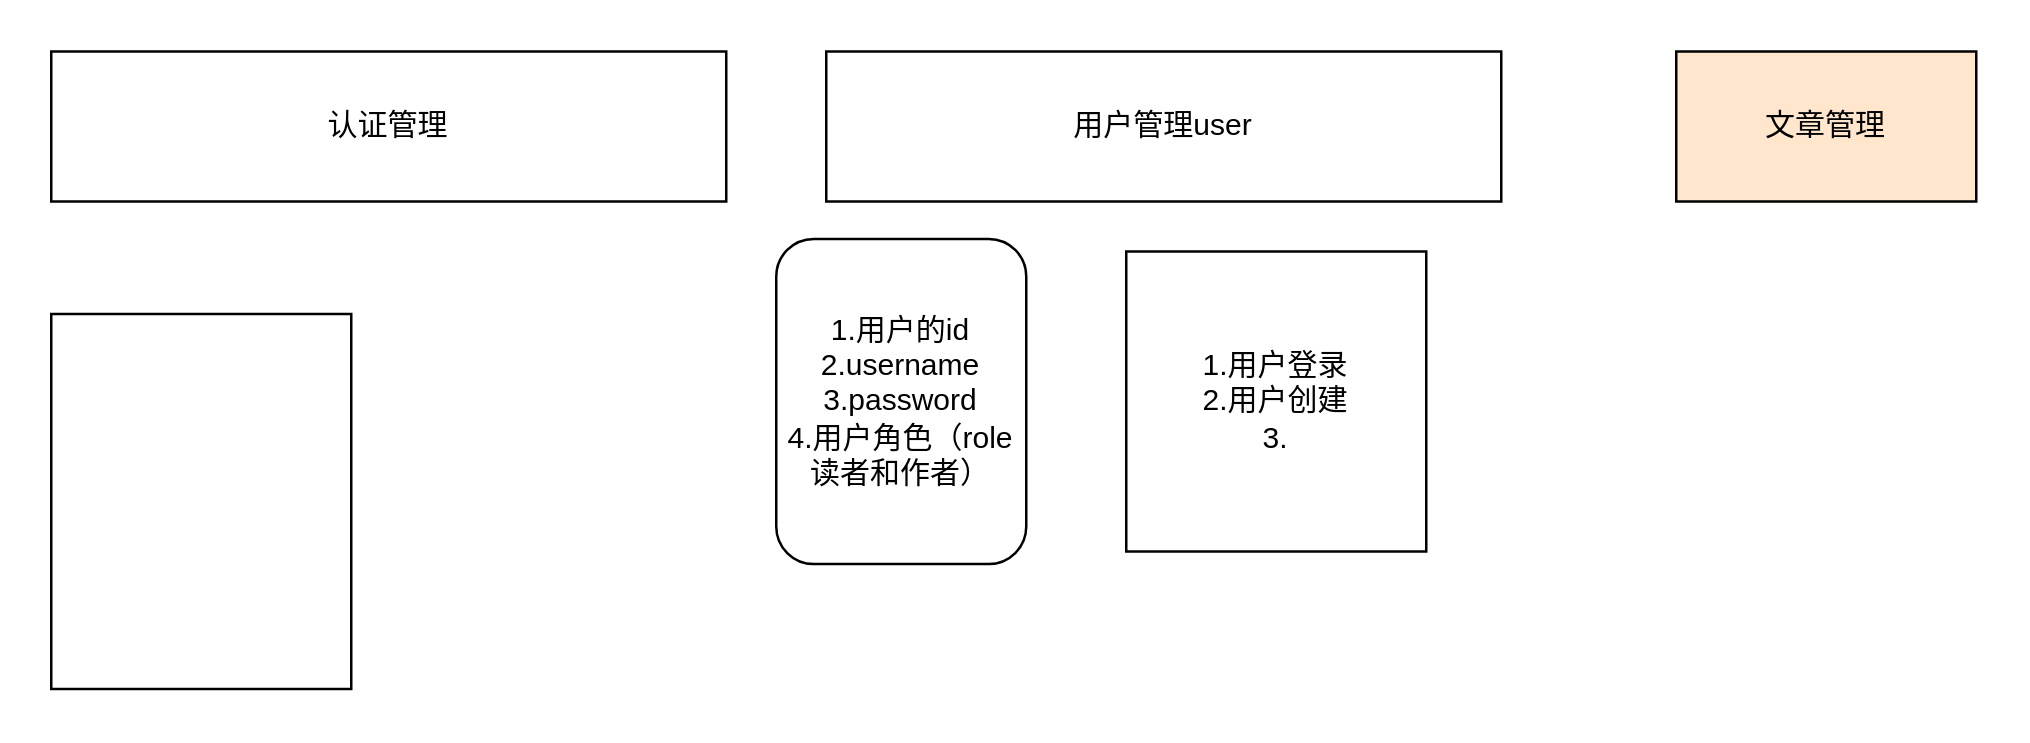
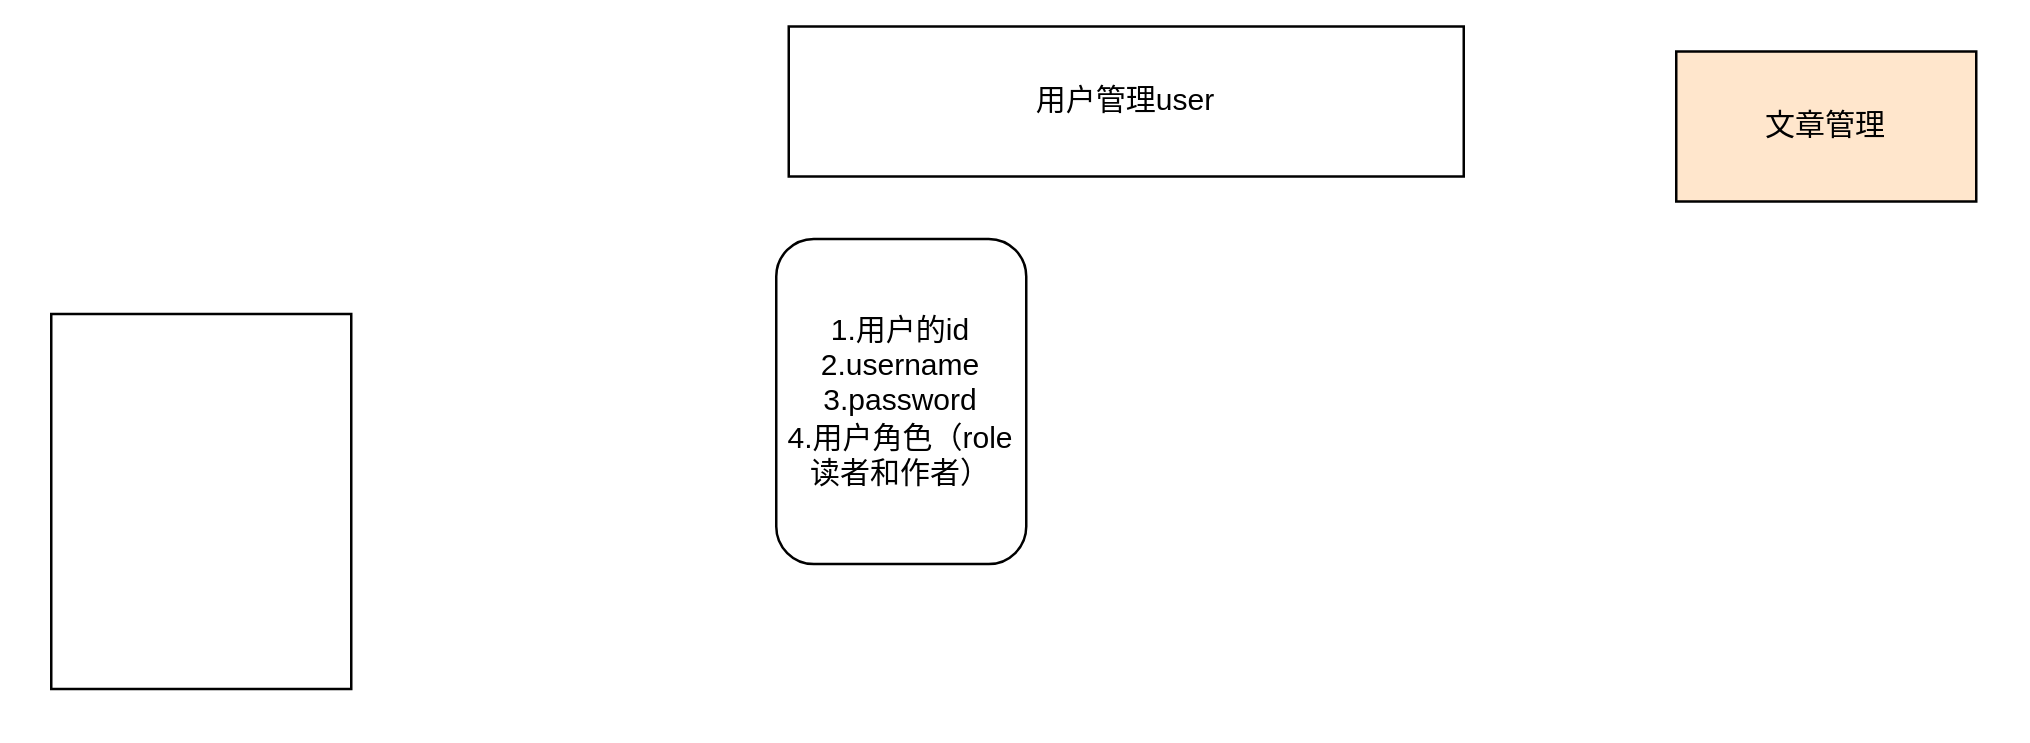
  <mxCell id="0" />
  <mxCell id="1" parent="0" />
- <mxCell id="2" value="用户管理user" style="rounded=0;whiteSpace=wrap;html=1;" vertex="1" parent="1"><mxGeometry x="330" y="20" width="270" height="60" as="geometry" /></mxCell>
- <mxCell id="3" value="认证管理" style="rounded=0;whiteSpace=wrap;html=1;" vertex="1" parent="1"><mxGeometry x="20" y="20" width="270" height="60" as="geometry" /></mxCell>
+ <mxCell id="2" value="用户管理user" style="rounded=0;whiteSpace=wrap;html=1;" vertex="1" parent="1"><mxGeometry x="315" y="10" width="270" height="60" as="geometry" /></mxCell>
  <mxCell id="4" value="文章管理" style="rounded=0;whiteSpace=wrap;html=1;fillColor=#ffe6cc;" vertex="1" parent="1"><mxGeometry x="670" y="20" width="120" height="60" as="geometry" /></mxCell>
  <mxCell id="5" value="1.用户的id&lt;br&gt;2.username&lt;br&gt;3.password&lt;br&gt;4.用户角色（role 读者和作者）" style="rounded=1;whiteSpace=wrap;html=1;" vertex="1" parent="1"><mxGeometry x="310" y="95" width="100" height="130" as="geometry" /></mxCell>
- <mxCell id="6" value="1.用户登录&lt;br&gt;2.用户创建&lt;br&gt;3." style="rounded=0;whiteSpace=wrap;html=1;" vertex="1" parent="1"><mxGeometry x="450" y="100" width="120" height="120" as="geometry" /></mxCell>
  <mxCell id="7" value="" style="rounded=0;whiteSpace=wrap;html=1;" vertex="1" parent="1"><mxGeometry x="20" y="125" width="120" height="150" as="geometry" /></mxCell>
